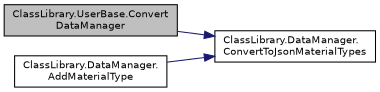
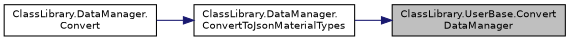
  digraph {
    rankdir=RL
    node [color=black fillcolor=white fontname=Helvetica fontsize=10 shape=record style=filled]
    edge [color=midnightblue dir=back fontname=Helvetica fontsize=10 labelfontname=Helvetica labelfontsize=10 style=solid]
    n1 [fillcolor=grey75 fontcolor=black height=0.2 label="ClassLibrary.UserBase.Convert\lDataManager" width=0.4]
    n2 [height=0.2 label="ClassLibrary.DataManager.\lConvertToJsonMaterialTypes" width=0.4]
-   n3 [height=0.2 label="ClassLibrary.DataManager.\lAddMaterialType" width=0.4]
-   n2 -> n1
+   n3 [height=0.2 label="ClassLibrary.DataManager.\lConvert" width=0.4]
+   n1 -> n2
    n2 -> n3
  }
